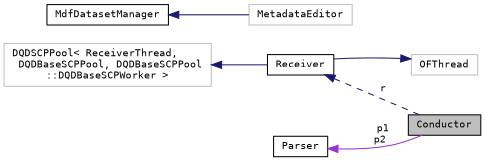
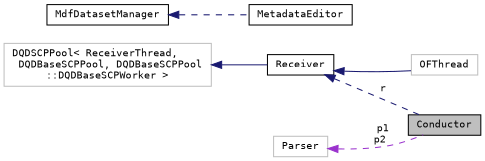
  digraph {
    fontname="DejaVu Sans Mono"
    rankdir=LR
    node [color=black fillcolor=white fontname="DejaVu Sans Mono" fontsize=10 shape=record style=filled]
    edge [color=midnightblue dir=back fontname="DejaVu Sans Mono" fontsize=10 labelfontname=Helvetica labelfontsize=10 style=solid]
    n1 [fillcolor=grey75 fontcolor=black height=0.2 label=Conductor width=0.4]
    n2 [height=0.2 label=Receiver width=0.4]
    n3 [color=grey75 height=0.2 label="DQDSCPPool\< ReceiverThread,\l DQDBaseSCPPool, DQDBaseSCPPool\l::DQDBaseSCPWorker \>" width=0.4]
    n4 [color=grey75 height=0.2 label=OFThread width=0.4]
-   n5 [height=0.2 label=Parser width=0.4]
-   n6 [color=grey75 height=0.2 label=MetadataEditor width=0.4]
+   n5 [color=grey75 height=0.2 label=Parser width=0.4]
+   n6 [height=0.2 label=MetadataEditor width=0.4]
    n7 [height=0.2 label=MdfDatasetManager width=0.4]
    n2 -> n1 [label=" r" style=dashed]
    n3 -> n2
-   n4 -> n2
-   n5 -> n1 [color=darkorchid3 label=" p1\np2"]
-   n7 -> n6
+   n2 -> n4
+   n5 -> n1 [color=darkorchid3 label=" p1\np2" style=dashed]
+   n7 -> n6 [style=dashed]
  }
